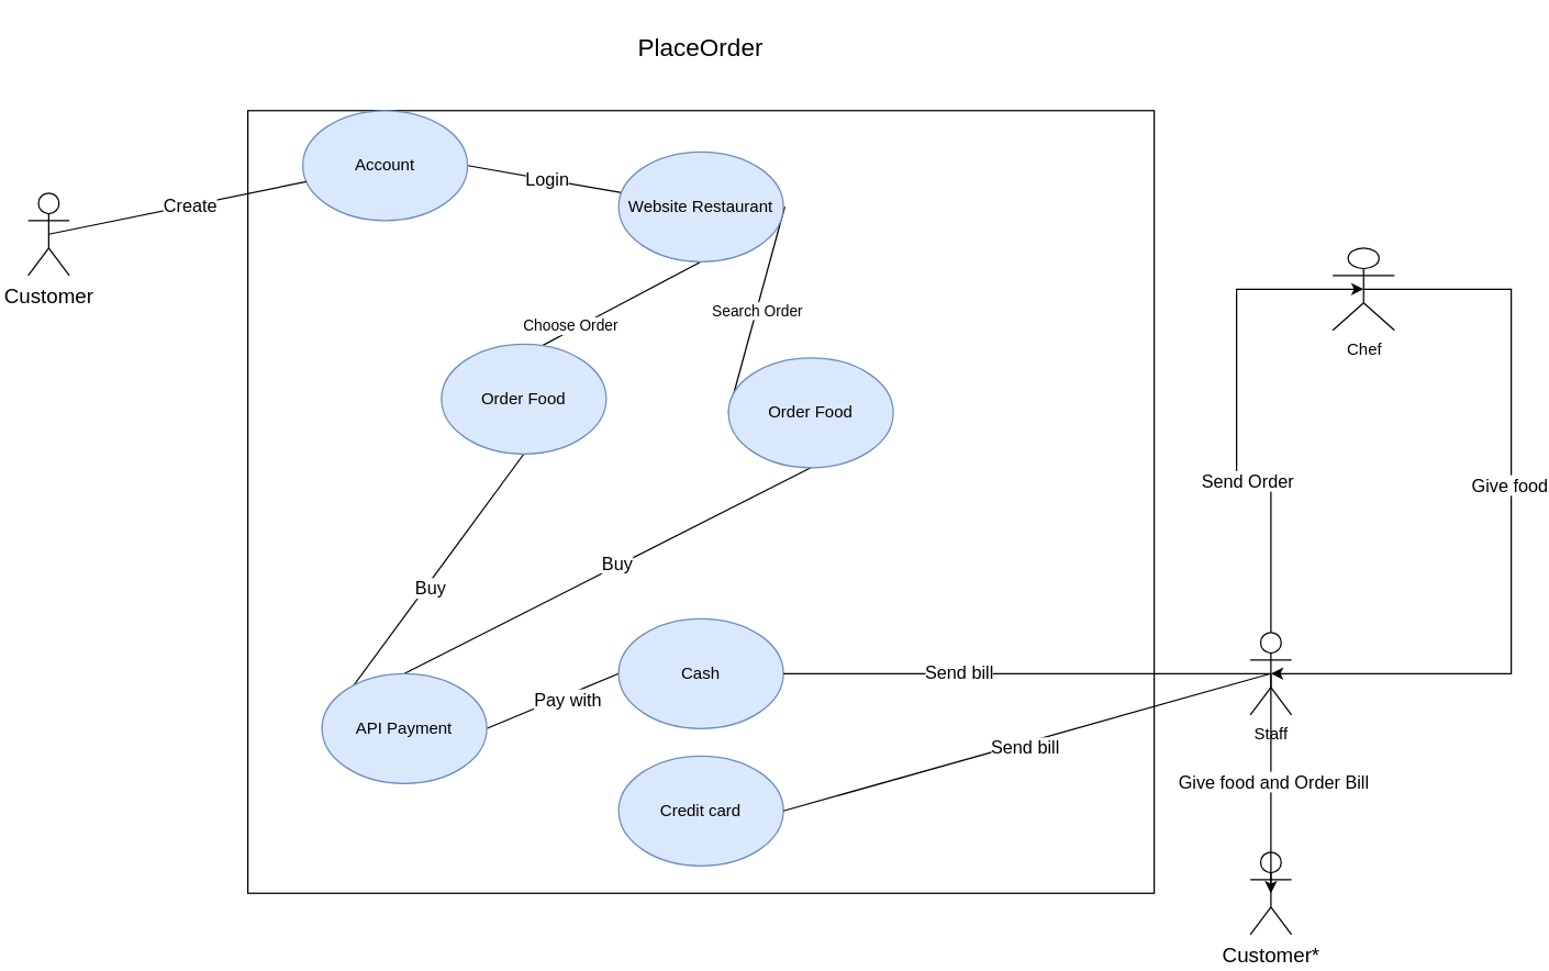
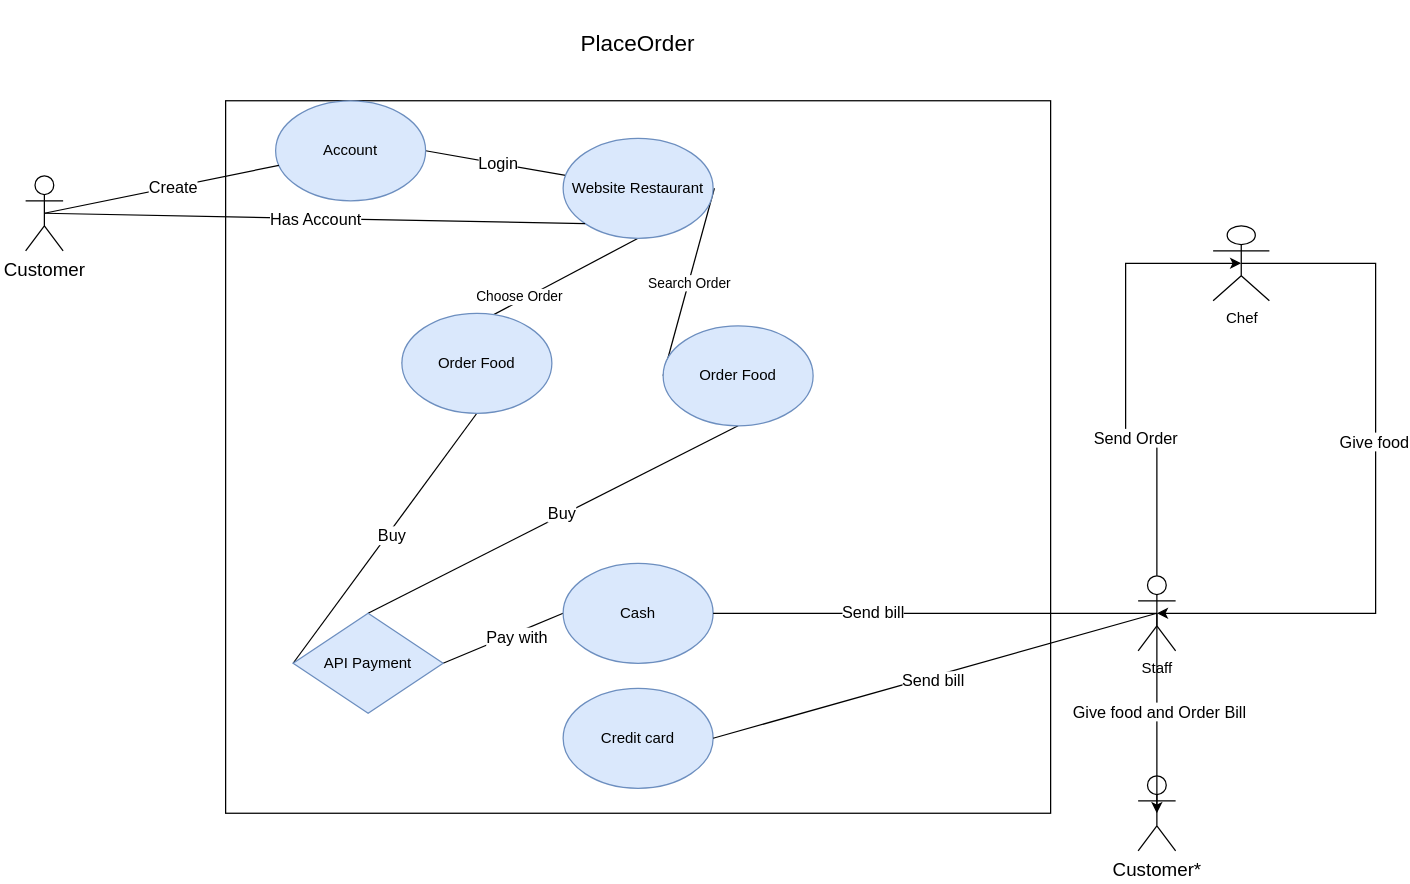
  <mxCell id="0" />
  <mxCell id="1" parent="0" />
  <mxCell id="2" value="&lt;font style=&quot;font-size: 15px;&quot;&gt;Customer&lt;/font&gt;" style="shape=umlActor;verticalLabelPosition=bottom;verticalAlign=top;html=1;outlineConnect=0;" vertex="1" parent="1"><mxGeometry x="20" y="140" width="30" height="60" as="geometry" /></mxCell>
  <mxCell id="3" value="" style="rounded=0;whiteSpace=wrap;html=1;" vertex="1" parent="1"><mxGeometry x="180" y="80" width="660" height="570" as="geometry" /></mxCell>
  <mxCell id="4" value="&lt;span style=&quot;font-size: 18px;&quot;&gt;PlaceOrder&lt;/span&gt;" style="text;html=1;align=center;verticalAlign=middle;whiteSpace=wrap;rounded=0;" vertex="1" parent="1"><mxGeometry x="421" y="20" width="178" height="30" as="geometry" /></mxCell>
  <mxCell id="5" style="rounded=0;orthogonalLoop=1;jettySize=auto;html=1;exitX=1;exitY=0.5;exitDx=0;exitDy=0;endArrow=none;endFill=0;" edge="1" parent="1" source="7" target="14"><mxGeometry relative="1" as="geometry" /></mxCell>
  <mxCell id="6" value="&lt;font style=&quot;font-size: 13px;&quot;&gt;Login&lt;/font&gt;" style="edgeLabel;html=1;align=center;verticalAlign=middle;resizable=0;points=[];" vertex="1" connectable="0" parent="5"><mxGeometry x="0.019" y="1" relative="1" as="geometry"><mxPoint as="offset" /></mxGeometry></mxCell>
  <mxCell id="7" value="Account" style="ellipse;whiteSpace=wrap;html=1;fillColor=#dae8fc;strokeColor=#6c8ebf;" vertex="1" parent="1"><mxGeometry x="220" y="80" width="120" height="80" as="geometry" /></mxCell>
  <mxCell id="8" style="rounded=0;orthogonalLoop=1;jettySize=auto;html=1;exitX=0.5;exitY=0.5;exitDx=0;exitDy=0;exitPerimeter=0;endArrow=none;endFill=0;" edge="1" parent="1" source="2" target="7"><mxGeometry relative="1" as="geometry" /></mxCell>
  <mxCell id="9" value="&lt;font style=&quot;font-size: 13px;&quot;&gt;Create&lt;/font&gt;" style="edgeLabel;html=1;align=center;verticalAlign=middle;resizable=0;points=[];" vertex="1" connectable="0" parent="8"><mxGeometry x="0.085" y="1" relative="1" as="geometry"><mxPoint x="1" as="offset" /></mxGeometry></mxCell>
  <mxCell id="10" style="rounded=0;orthogonalLoop=1;jettySize=auto;html=1;exitX=1;exitY=0.5;exitDx=0;exitDy=0;entryX=0;entryY=0.5;entryDx=0;entryDy=0;endArrow=none;endFill=0;" edge="1" parent="1" target="17"><mxGeometry relative="1" as="geometry"><mxPoint x="571" y="150" as="sourcePoint" /><mxPoint x="641" y="150" as="targetPoint" /></mxGeometry></mxCell>
  <mxCell id="11" value="Search Order" style="edgeLabel;html=1;align=center;verticalAlign=middle;resizable=0;points=[];" vertex="1" connectable="0" parent="10"><mxGeometry relative="1" as="geometry"><mxPoint as="offset" /></mxGeometry></mxCell>
  <mxCell id="12" style="rounded=0;orthogonalLoop=1;jettySize=auto;html=1;exitX=0.5;exitY=1;exitDx=0;exitDy=0;entryX=0;entryY=0.5;entryDx=0;entryDy=0;endArrow=none;endFill=0;" edge="1" parent="1" source="14" target="20"><mxGeometry relative="1" as="geometry" /></mxCell>
  <mxCell id="13" value="Choose Order" style="edgeLabel;html=1;align=center;verticalAlign=middle;resizable=0;points=[];" vertex="1" connectable="0" parent="12"><mxGeometry x="-0.008" y="-3" relative="1" as="geometry"><mxPoint as="offset" /></mxGeometry></mxCell>
  <mxCell id="14" value="Website Restaurant" style="ellipse;whiteSpace=wrap;html=1;fillColor=#dae8fc;strokeColor=#6c8ebf;" vertex="1" parent="1"><mxGeometry x="450" y="110" width="120" height="80" as="geometry" /></mxCell>
  <mxCell id="15" style="rounded=0;orthogonalLoop=1;jettySize=auto;html=1;exitX=0.5;exitY=1;exitDx=0;exitDy=0;entryX=0.5;entryY=0;entryDx=0;entryDy=0;endArrow=none;endFill=0;" edge="1" parent="1" source="17" target="23"><mxGeometry relative="1" as="geometry" /></mxCell>
  <mxCell id="16" value="&lt;font style=&quot;font-size: 13px;&quot;&gt;Buy&lt;/font&gt;" style="edgeLabel;html=1;align=center;verticalAlign=middle;resizable=0;points=[];" vertex="1" connectable="0" parent="15"><mxGeometry x="-0.05" y="-2" relative="1" as="geometry"><mxPoint as="offset" /></mxGeometry></mxCell>
  <mxCell id="17" value="Order Food" style="ellipse;whiteSpace=wrap;html=1;fillColor=#dae8fc;strokeColor=#6c8ebf;" vertex="1" parent="1"><mxGeometry x="530" y="260" width="120" height="80" as="geometry" /></mxCell>
  <mxCell id="18" style="rounded=0;orthogonalLoop=1;jettySize=auto;html=1;exitX=0.5;exitY=1;exitDx=0;exitDy=0;entryX=0;entryY=0.5;entryDx=0;entryDy=0;endArrow=none;endFill=0;" edge="1" parent="1" source="20" target="23"><mxGeometry relative="1" as="geometry" /></mxCell>
  <mxCell id="19" value="&lt;font style=&quot;font-size: 13px;&quot;&gt;Buy&lt;/font&gt;" style="edgeLabel;html=1;align=center;verticalAlign=middle;resizable=0;points=[];" vertex="1" connectable="0" parent="18"><mxGeometry x="-0.04" y="3" relative="1" as="geometry"><mxPoint as="offset" /></mxGeometry></mxCell>
  <mxCell id="20" value="Order Food" style="ellipse;whiteSpace=wrap;html=1;fillColor=#dae8fc;strokeColor=#6c8ebf;" vertex="1" parent="1"><mxGeometry x="321" y="250" width="120" height="80" as="geometry" /></mxCell>
  <mxCell id="21" style="rounded=0;orthogonalLoop=1;jettySize=auto;html=1;exitX=1;exitY=0.5;exitDx=0;exitDy=0;entryX=0;entryY=0.5;entryDx=0;entryDy=0;endArrow=none;endFill=0;" edge="1" parent="1" source="23" target="26"><mxGeometry relative="1" as="geometry" /></mxCell>
  <mxCell id="22" value="&lt;font style=&quot;font-size: 13px;&quot;&gt;Pay with&lt;/font&gt;" style="edgeLabel;html=1;align=center;verticalAlign=middle;resizable=0;points=[];" vertex="1" connectable="0" parent="21"><mxGeometry x="0.195" y="-2" relative="1" as="geometry"><mxPoint as="offset" /></mxGeometry></mxCell>
- <mxCell id="23" value="API Payment" style="ellipse;whiteSpace=wrap;html=1;fillColor=#dae8fc;strokeColor=#6c8ebf;" vertex="1" parent="1"><mxGeometry x="234" y="490" width="120" height="80" as="geometry" /></mxCell>
+ <mxCell id="23" value="API Payment" style="rhombus;whiteSpace=wrap;html=1;fillColor=#dae8fc;strokeColor=#6c8ebf;" vertex="1" parent="1"><mxGeometry x="234" y="490" width="120" height="80" as="geometry" /></mxCell>
+ <mxCell id="24" style="rounded=0;orthogonalLoop=1;jettySize=auto;html=1;exitX=0.5;exitY=0.5;exitDx=0;exitDy=0;exitPerimeter=0;entryX=0;entryY=1;entryDx=0;entryDy=0;endArrow=none;endFill=0;" edge="1" parent="1" source="2" target="14"><mxGeometry relative="1" as="geometry" /></mxCell>
+ <mxCell id="25" value="&lt;font style=&quot;font-size: 13px;&quot;&gt;Has Account&lt;/font&gt;" style="edgeLabel;html=1;align=center;verticalAlign=middle;resizable=0;points=[];" vertex="1" connectable="0" parent="24"><mxGeometry x="0.003" relative="1" as="geometry"><mxPoint as="offset" /></mxGeometry></mxCell>
  <mxCell id="26" value="Cash" style="ellipse;whiteSpace=wrap;html=1;fillColor=#dae8fc;strokeColor=#6c8ebf;" vertex="1" parent="1"><mxGeometry x="450" y="450" width="120" height="80" as="geometry" /></mxCell>
  <mxCell id="27" value="Credit card" style="ellipse;whiteSpace=wrap;html=1;fillColor=#dae8fc;strokeColor=#6c8ebf;" vertex="1" parent="1"><mxGeometry x="450" y="550" width="120" height="80" as="geometry" /></mxCell>
  <mxCell id="28" value="Chef" style="shape=umlActor;verticalLabelPosition=bottom;verticalAlign=top;html=1;outlineConnect=0;" vertex="1" parent="1"><mxGeometry x="970" y="180" width="45" height="60" as="geometry" /></mxCell>
  <mxCell id="29" value="Staff" style="shape=umlActor;verticalLabelPosition=bottom;verticalAlign=top;html=1;outlineConnect=0;" vertex="1" parent="1"><mxGeometry x="910" y="460" width="30" height="60" as="geometry" /></mxCell>
  <mxCell id="30" style="edgeStyle=orthogonalEdgeStyle;rounded=0;orthogonalLoop=1;jettySize=auto;html=1;exitX=1;exitY=0.5;exitDx=0;exitDy=0;entryX=0.5;entryY=0.5;entryDx=0;entryDy=0;entryPerimeter=0;endArrow=none;endFill=0;" edge="1" parent="1" source="26" target="29"><mxGeometry relative="1" as="geometry" /></mxCell>
  <mxCell id="31" value="&lt;font style=&quot;font-size: 13px;&quot;&gt;Send bill&lt;/font&gt;" style="edgeLabel;html=1;align=center;verticalAlign=middle;resizable=0;points=[];" vertex="1" connectable="0" parent="30"><mxGeometry x="-0.283" y="2" relative="1" as="geometry"><mxPoint as="offset" /></mxGeometry></mxCell>
  <mxCell id="32" style="rounded=0;orthogonalLoop=1;jettySize=auto;html=1;exitX=1;exitY=0.5;exitDx=0;exitDy=0;entryX=0.5;entryY=0.5;entryDx=0;entryDy=0;entryPerimeter=0;endArrow=none;endFill=0;" edge="1" parent="1" source="27" target="29"><mxGeometry relative="1" as="geometry" /></mxCell>
  <mxCell id="33" value="&lt;font style=&quot;font-size: 13px;&quot;&gt;Send bill&lt;/font&gt;" style="edgeLabel;html=1;align=center;verticalAlign=middle;resizable=0;points=[];" vertex="1" connectable="0" parent="32"><mxGeometry x="-0.016" y="-3" relative="1" as="geometry"><mxPoint as="offset" /></mxGeometry></mxCell>
  <mxCell id="34" style="edgeStyle=orthogonalEdgeStyle;rounded=0;orthogonalLoop=1;jettySize=auto;html=1;exitX=0.5;exitY=0;exitDx=0;exitDy=0;exitPerimeter=0;entryX=0.5;entryY=0.5;entryDx=0;entryDy=0;entryPerimeter=0;" edge="1" parent="1" source="29" target="28"><mxGeometry relative="1" as="geometry"><Array as="points"><mxPoint x="925" y="350" /><mxPoint x="900" y="350" /><mxPoint x="900" y="210" /></Array></mxGeometry></mxCell>
  <mxCell id="35" value="&lt;font style=&quot;font-size: 13px;&quot;&gt;Send Order&lt;/font&gt;" style="edgeLabel;html=1;align=center;verticalAlign=middle;resizable=0;points=[];" vertex="1" connectable="0" parent="34"><mxGeometry x="-0.306" y="-1" relative="1" as="geometry"><mxPoint as="offset" /></mxGeometry></mxCell>
  <mxCell id="36" style="edgeStyle=orthogonalEdgeStyle;rounded=0;orthogonalLoop=1;jettySize=auto;html=1;exitX=0.5;exitY=0.5;exitDx=0;exitDy=0;exitPerimeter=0;entryX=0.5;entryY=0.5;entryDx=0;entryDy=0;entryPerimeter=0;" edge="1" parent="1" source="28" target="29"><mxGeometry relative="1" as="geometry"><Array as="points"><mxPoint x="1100" y="210" /><mxPoint x="1100" y="490" /></Array></mxGeometry></mxCell>
  <mxCell id="37" value="&lt;font style=&quot;font-size: 13px;&quot;&gt;Give food&lt;/font&gt;" style="edgeLabel;html=1;align=center;verticalAlign=middle;resizable=0;points=[];" vertex="1" connectable="0" parent="36"><mxGeometry x="-0.112" y="-2" relative="1" as="geometry"><mxPoint as="offset" /></mxGeometry></mxCell>
  <mxCell id="38" value="&lt;font style=&quot;font-size: 15px;&quot;&gt;Customer*&lt;/font&gt;" style="shape=umlActor;verticalLabelPosition=bottom;verticalAlign=top;html=1;outlineConnect=0;" vertex="1" parent="1"><mxGeometry x="910" y="620" width="30" height="60" as="geometry" /></mxCell>
  <mxCell id="39" style="rounded=0;orthogonalLoop=1;jettySize=auto;html=1;exitX=0.5;exitY=0.5;exitDx=0;exitDy=0;exitPerimeter=0;entryX=0.5;entryY=0.5;entryDx=0;entryDy=0;entryPerimeter=0;" edge="1" parent="1" source="29" target="38"><mxGeometry relative="1" as="geometry" /></mxCell>
  <mxCell id="40" value="&lt;font style=&quot;font-size: 13px;&quot;&gt;Give food and Order Bill&lt;/font&gt;" style="edgeLabel;html=1;align=center;verticalAlign=middle;resizable=0;points=[];" vertex="1" connectable="0" parent="39"><mxGeometry x="-0.021" y="1" relative="1" as="geometry"><mxPoint as="offset" /></mxGeometry></mxCell>
